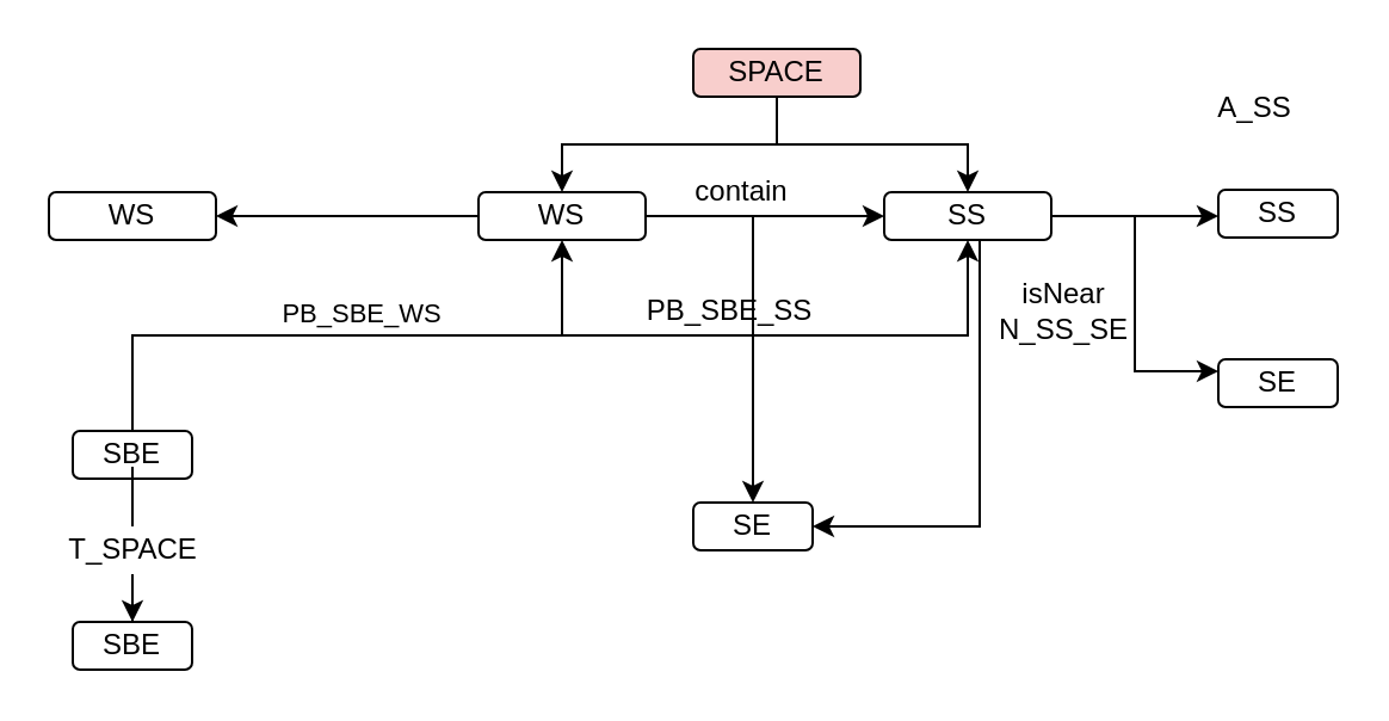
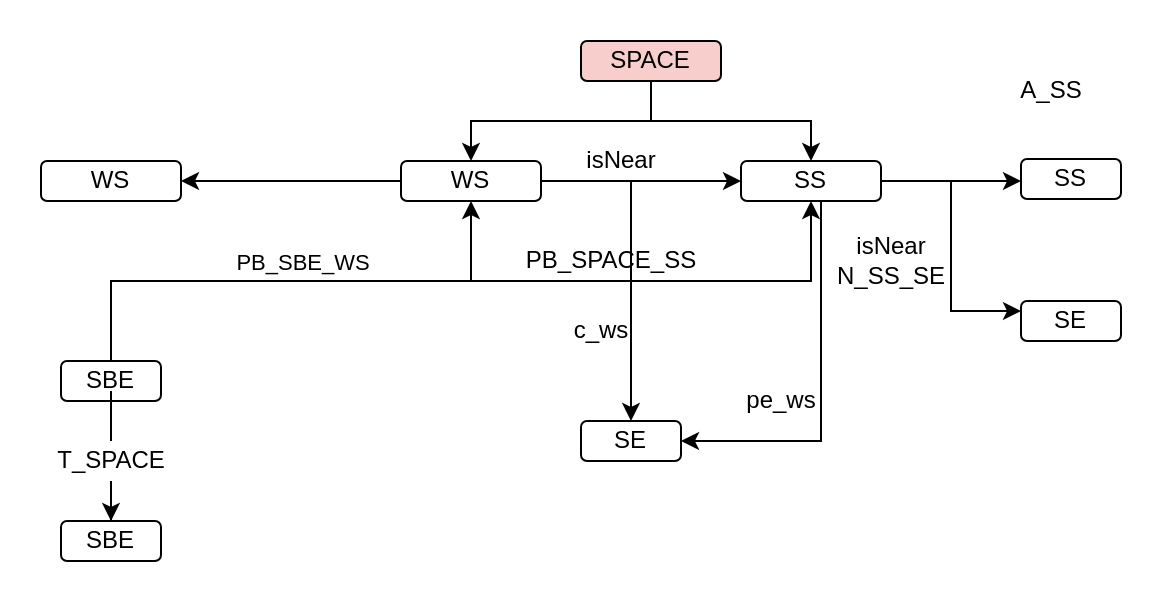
  <mxCell id="0" />
  <mxCell id="1" parent="0" />
  <mxCell id="2" style="edgeStyle=orthogonalEdgeStyle;rounded=0;orthogonalLoop=1;jettySize=auto;html=1;entryX=0.5;entryY=0;entryDx=0;entryDy=0;" edge="1" parent="1" source="4" target="12"><mxGeometry relative="1" as="geometry"><Array as="points"><mxPoint x="325" y="60" /><mxPoint x="235" y="60" /></Array></mxGeometry></mxCell>
  <mxCell id="3" style="edgeStyle=orthogonalEdgeStyle;rounded=0;orthogonalLoop=1;jettySize=auto;html=1;entryX=0.5;entryY=0;entryDx=0;entryDy=0;" edge="1" parent="1" source="4" target="8"><mxGeometry relative="1" as="geometry"><Array as="points"><mxPoint x="325" y="60" /><mxPoint x="405" y="60" /></Array></mxGeometry></mxCell>
  <mxCell id="4" value="SPACE" style="rounded=1;whiteSpace=wrap;html=1;fillColor=#f8cecc;" vertex="1" parent="1"><mxGeometry x="290" y="20" width="70" height="20" as="geometry" /></mxCell>
  <mxCell id="5" style="edgeStyle=orthogonalEdgeStyle;rounded=0;orthogonalLoop=1;jettySize=auto;html=1;" edge="1" parent="1" source="8"><mxGeometry relative="1" as="geometry"><mxPoint x="510" y="90" as="targetPoint" /></mxGeometry></mxCell>
  <mxCell id="6" style="edgeStyle=orthogonalEdgeStyle;rounded=0;orthogonalLoop=1;jettySize=auto;html=1;entryX=0;entryY=0.25;entryDx=0;entryDy=0;" edge="1" parent="1" source="8" target="17"><mxGeometry relative="1" as="geometry"><mxPoint x="430" y="160" as="targetPoint" /></mxGeometry></mxCell>
  <mxCell id="7" style="edgeStyle=orthogonalEdgeStyle;rounded=0;orthogonalLoop=1;jettySize=auto;html=1;entryX=1;entryY=0.5;entryDx=0;entryDy=0;" edge="1" parent="1" source="8" target="28"><mxGeometry relative="1" as="geometry"><Array as="points"><mxPoint x="410" y="220" /></Array></mxGeometry></mxCell>
  <mxCell id="8" value="SS" style="rounded=1;whiteSpace=wrap;html=1;" vertex="1" parent="1"><mxGeometry x="370" y="80" width="70" height="20" as="geometry" /></mxCell>
  <mxCell id="9" style="edgeStyle=orthogonalEdgeStyle;rounded=0;orthogonalLoop=1;jettySize=auto;html=1;entryX=0;entryY=0.5;entryDx=0;entryDy=0;" edge="1" parent="1" source="12" target="8"><mxGeometry relative="1" as="geometry" /></mxCell>
  <mxCell id="10" style="edgeStyle=orthogonalEdgeStyle;rounded=0;orthogonalLoop=1;jettySize=auto;html=1;entryX=1;entryY=0.5;entryDx=0;entryDy=0;" edge="1" parent="1" source="12" target="14"><mxGeometry relative="1" as="geometry" /></mxCell>
  <mxCell id="11" style="edgeStyle=orthogonalEdgeStyle;rounded=0;orthogonalLoop=1;jettySize=auto;html=1;" edge="1" parent="1" source="12" target="28"><mxGeometry relative="1" as="geometry" /></mxCell>
  <mxCell id="12" value="WS" style="rounded=1;whiteSpace=wrap;html=1;" vertex="1" parent="1"><mxGeometry x="200" y="80" width="70" height="20" as="geometry" /></mxCell>
- <mxCell id="13" value="contain" style="text;html=1;align=center;verticalAlign=middle;resizable=0;points=[];autosize=1;strokeColor=none;fillColor=none;" vertex="1" parent="1"><mxGeometry x="280" y="65" width="60" height="30" as="geometry" /></mxCell>
+ <mxCell id="13" value="isNear" style="text;html=1;align=center;verticalAlign=middle;resizable=0;points=[];autosize=1;strokeColor=none;fillColor=none;" vertex="1" parent="1"><mxGeometry x="280" y="65" width="60" height="30" as="geometry" /></mxCell>
  <mxCell id="14" value="WS" style="rounded=1;whiteSpace=wrap;html=1;" vertex="1" parent="1"><mxGeometry x="20" y="80" width="70" height="20" as="geometry" /></mxCell>
  <mxCell id="15" value="SS" style="rounded=1;whiteSpace=wrap;html=1;" vertex="1" parent="1"><mxGeometry x="510" y="79" width="50" height="20" as="geometry" /></mxCell>
  <mxCell id="16" value="A_SS" style="text;html=1;align=center;verticalAlign=middle;resizable=0;points=[];autosize=1;strokeColor=none;fillColor=none;" vertex="1" parent="1"><mxGeometry x="500" y="30" width="50" height="30" as="geometry" /></mxCell>
  <mxCell id="17" value="SE" style="rounded=1;whiteSpace=wrap;html=1;" vertex="1" parent="1"><mxGeometry x="510" y="150" width="50" height="20" as="geometry" /></mxCell>
  <mxCell id="18" value="isNear&lt;br&gt;N_SS_SE" style="text;html=1;align=center;verticalAlign=middle;resizable=0;points=[];autosize=1;strokeColor=none;fillColor=none;" vertex="1" parent="1"><mxGeometry x="405" y="110" width="80" height="40" as="geometry" /></mxCell>
  <mxCell id="19" style="edgeStyle=orthogonalEdgeStyle;rounded=0;orthogonalLoop=1;jettySize=auto;html=1;entryX=0.5;entryY=1;entryDx=0;entryDy=0;" edge="1" parent="1" source="23" target="12"><mxGeometry relative="1" as="geometry"><Array as="points"><mxPoint x="55" y="140" /><mxPoint x="235" y="140" /></Array></mxGeometry></mxCell>
  <mxCell id="20" value="PB_SBE_WS" style="edgeLabel;html=1;align=center;verticalAlign=middle;resizable=0;points=[];" vertex="1" connectable="0" parent="19"><mxGeometry x="-0.269" y="9" relative="1" as="geometry"><mxPoint x="40" y="-1" as="offset" /></mxGeometry></mxCell>
  <mxCell id="21" style="edgeStyle=orthogonalEdgeStyle;rounded=0;orthogonalLoop=1;jettySize=auto;html=1;entryX=0.5;entryY=1;entryDx=0;entryDy=0;startArrow=none;" edge="1" parent="1" source="24" target="8"><mxGeometry relative="1" as="geometry"><Array as="points"><mxPoint x="55" y="140" /><mxPoint x="405" y="140" /></Array></mxGeometry></mxCell>
  <mxCell id="22" style="edgeStyle=orthogonalEdgeStyle;rounded=0;orthogonalLoop=1;jettySize=auto;html=1;entryX=0.5;entryY=0;entryDx=0;entryDy=0;startArrow=none;" edge="1" parent="1" source="26" target="25"><mxGeometry relative="1" as="geometry" /></mxCell>
  <mxCell id="23" value="SBE" style="rounded=1;whiteSpace=wrap;html=1;" vertex="1" parent="1"><mxGeometry x="30" y="180" width="50" height="20" as="geometry" /></mxCell>
- <mxCell id="24" value="PB_SBE_SS" style="text;html=1;align=center;verticalAlign=middle;resizable=0;points=[];autosize=1;strokeColor=none;fillColor=none;" vertex="1" parent="1"><mxGeometry x="260" y="115" width="90" height="30" as="geometry" /></mxCell>
+ <mxCell id="24" value="PB_SPACE_SS" style="text;html=1;align=center;verticalAlign=middle;resizable=0;points=[];autosize=1;strokeColor=none;fillColor=none;" vertex="1" parent="1"><mxGeometry x="260" y="115" width="90" height="30" as="geometry" /></mxCell>
  <mxCell id="25" value="SBE" style="rounded=1;whiteSpace=wrap;html=1;" vertex="1" parent="1"><mxGeometry x="30" y="260" width="50" height="20" as="geometry" /></mxCell>
  <mxCell id="26" value="T_SPACE" style="text;html=1;align=center;verticalAlign=middle;resizable=0;points=[];autosize=1;strokeColor=none;fillColor=none;" vertex="1" parent="1"><mxGeometry x="25" y="215" width="60" height="30" as="geometry" /></mxCell>
  <mxCell id="27" value="" style="edgeStyle=orthogonalEdgeStyle;rounded=0;orthogonalLoop=1;jettySize=auto;html=1;entryX=0.5;entryY=0;entryDx=0;entryDy=0;endArrow=none;" edge="1" parent="1" source="23" target="26"><mxGeometry relative="1" as="geometry"><mxPoint x="55" y="200" as="sourcePoint" /><mxPoint x="55" y="260" as="targetPoint" /></mxGeometry></mxCell>
  <mxCell id="28" value="SE" style="rounded=1;whiteSpace=wrap;html=1;" vertex="1" parent="1"><mxGeometry x="290" y="210" width="50" height="20" as="geometry" /></mxCell>
+ <mxCell id="29" value="c_ws" style="text;html=1;align=center;verticalAlign=middle;resizable=0;points=[];autosize=1;strokeColor=none;fillColor=none;" vertex="1" parent="1"><mxGeometry x="275" y="150" width="50" height="30" as="geometry" /></mxCell>
+ <mxCell id="30" value="pe_ws" style="text;html=1;align=center;verticalAlign=middle;resizable=0;points=[];autosize=1;strokeColor=none;fillColor=none;" vertex="1" parent="1"><mxGeometry x="360" y="185" width="60" height="30" as="geometry" /></mxCell>
